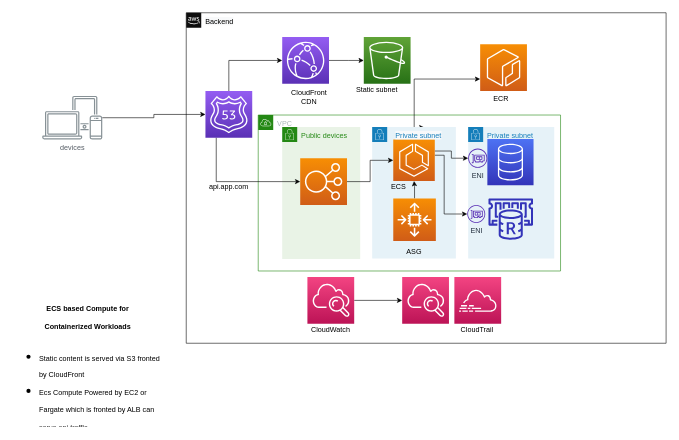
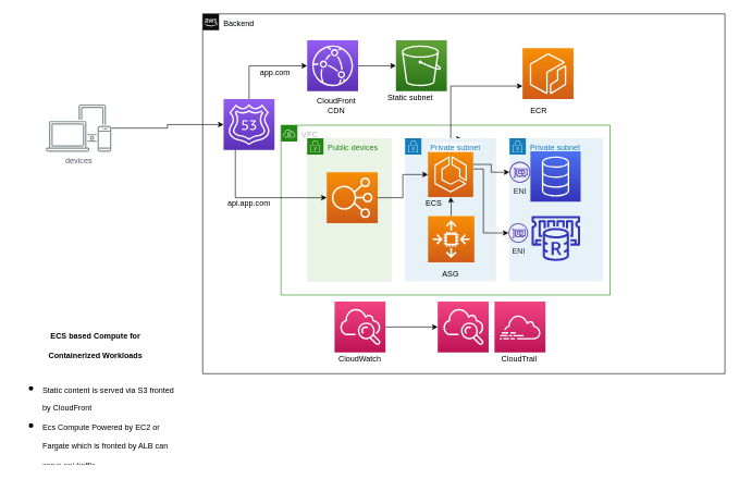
  <mxCell id="0" />
  <mxCell id="1" parent="0" />
  <mxCell id="2" value="" style="edgeStyle=orthogonalEdgeStyle;rounded=0;orthogonalLoop=1;jettySize=auto;html=1;" parent="1" source="36" target="43" edge="1"><mxGeometry relative="1" as="geometry"><mxPoint x="689.8" y="231.75" as="sourcePoint" /><mxPoint x="800" y="131" as="targetPoint" /><Array as="points" /></mxGeometry></mxCell>
  <mxCell id="3" value="" style="points=[[0,0],[0.25,0],[0.5,0],[0.75,0],[1,0],[1,0.25],[1,0.5],[1,0.75],[1,1],[0.75,1],[0.5,1],[0.25,1],[0,1],[0,0.75],[0,0.5],[0,0.25]];outlineConnect=0;gradientColor=none;html=1;whiteSpace=wrap;fontSize=12;fontStyle=0;shape=mxgraph.aws4.group;grIcon=mxgraph.aws4.group_security_group;grStroke=0;strokeColor=#147EBA;fillColor=#E6F2F8;verticalAlign=top;align=left;spacingLeft=30;fontColor=#147EBA;dashed=0;" parent="1" vertex="1"><mxGeometry x="620" y="211" width="139.5" height="219" as="geometry" /></mxCell>
  <mxCell id="4" value="&lt;meta charset=&quot;utf-8&quot;&gt;&lt;span style=&quot;color: rgb(0, 0, 0); font-family: helvetica; font-size: 12px; font-style: normal; font-weight: 400; letter-spacing: normal; text-align: center; text-indent: 0px; text-transform: none; word-spacing: 0px; background-color: rgb(248, 249, 250); display: inline; float: none;&quot;&gt;Backend&lt;/span&gt;" style="points=[[0,0],[0.25,0],[0.5,0],[0.75,0],[1,0],[1,0.25],[1,0.5],[1,0.75],[1,1],[0.75,1],[0.5,1],[0.25,1],[0,1],[0,0.75],[0,0.5],[0,0.25]];outlineConnect=0;gradientColor=none;html=1;whiteSpace=wrap;fontSize=12;fontStyle=0;shape=mxgraph.aws4.group;grIcon=mxgraph.aws4.group_aws_cloud_alt;strokeColor=#0D0D0D;fillColor=none;verticalAlign=top;align=left;spacingLeft=30;fontColor=#232F3E;dashed=0;shadow=0;" parent="1" vertex="1"><mxGeometry x="310" y="20.5" width="800" height="551" as="geometry" /></mxCell>
  <mxCell id="5" value="VPC" style="points=[[0,0],[0.25,0],[0.5,0],[0.75,0],[1,0],[1,0.25],[1,0.5],[1,0.75],[1,1],[0.75,1],[0.5,1],[0.25,1],[0,1],[0,0.75],[0,0.5],[0,0.25]];outlineConnect=0;gradientColor=none;html=1;whiteSpace=wrap;fontSize=12;fontStyle=0;shape=mxgraph.aws4.group;grIcon=mxgraph.aws4.group_vpc;strokeColor=#248814;fillColor=none;verticalAlign=top;align=left;spacingLeft=30;fontColor=#AAB7B8;dashed=0;" parent="1" vertex="1"><mxGeometry x="430" y="191" width="504" height="260" as="geometry" /></mxCell>
  <mxCell id="6" value="Private subnet" style="points=[[0,0],[0.25,0],[0.5,0],[0.75,0],[1,0],[1,0.25],[1,0.5],[1,0.75],[1,1],[0.75,1],[0.5,1],[0.25,1],[0,1],[0,0.75],[0,0.5],[0,0.25]];outlineConnect=0;gradientColor=none;html=1;whiteSpace=wrap;fontSize=12;fontStyle=0;shape=mxgraph.aws4.group;grIcon=mxgraph.aws4.group_security_group;grStroke=0;strokeColor=#147EBA;fillColor=#E6F2F8;verticalAlign=top;align=left;spacingLeft=30;fontColor=#147EBA;dashed=0;" parent="1" vertex="1"><mxGeometry x="780" y="211" width="143.5" height="219" as="geometry" /></mxCell>
  <mxCell id="7" style="edgeStyle=orthogonalEdgeStyle;rounded=0;orthogonalLoop=1;jettySize=auto;html=1;" parent="1" source="8" target="28" edge="1"><mxGeometry relative="1" as="geometry" /></mxCell>
  <mxCell id="8" value="devices" style="outlineConnect=0;gradientColor=none;fontColor=#545B64;strokeColor=none;fillColor=#879196;dashed=0;verticalLabelPosition=bottom;verticalAlign=top;align=center;html=1;fontSize=12;fontStyle=0;aspect=fixed;shape=mxgraph.aws4.illustration_devices;pointerEvents=1" parent="1" vertex="1"><mxGeometry x="70" y="159" width="100" height="73" as="geometry" /></mxCell>
  <mxCell id="9" value="" style="outlineConnect=0;fontColor=#232F3E;gradientColor=#4D72F3;gradientDirection=north;fillColor=#3334B9;strokeColor=#ffffff;dashed=0;verticalLabelPosition=bottom;verticalAlign=top;align=center;html=1;fontSize=12;fontStyle=0;aspect=fixed;shape=mxgraph.aws4.resourceIcon;resIcon=mxgraph.aws4.database;" parent="1" vertex="1"><mxGeometry x="812" y="231" width="77" height="77" as="geometry" /></mxCell>
  <mxCell id="10" value="" style="outlineConnect=0;fontColor=#232F3E;gradientColor=none;fillColor=#3334B9;strokeColor=none;dashed=0;verticalLabelPosition=bottom;verticalAlign=top;align=center;html=1;fontSize=12;fontStyle=0;aspect=fixed;pointerEvents=1;shape=mxgraph.aws4.elasticache_for_redis;" parent="1" vertex="1"><mxGeometry x="812" y="330" width="78" height="69" as="geometry" /></mxCell>
  <mxCell id="11" value="" style="edgeStyle=orthogonalEdgeStyle;rounded=0;orthogonalLoop=1;jettySize=auto;html=1;" parent="1" source="12" target="13" edge="1"><mxGeometry relative="1" as="geometry" /></mxCell>
  <mxCell id="12" value="" style="outlineConnect=0;fontColor=#232F3E;gradientColor=#F34482;gradientDirection=north;fillColor=#BC1356;strokeColor=#ffffff;dashed=0;verticalLabelPosition=bottom;verticalAlign=top;align=center;html=1;fontSize=12;fontStyle=0;aspect=fixed;shape=mxgraph.aws4.resourceIcon;resIcon=mxgraph.aws4.cloudwatch;" parent="1" vertex="1"><mxGeometry x="512" y="461" width="78" height="78" as="geometry" /></mxCell>
  <mxCell id="13" value="" style="outlineConnect=0;fontColor=#232F3E;gradientColor=#F34482;gradientDirection=north;fillColor=#BC1356;strokeColor=#ffffff;dashed=0;verticalLabelPosition=bottom;verticalAlign=top;align=center;html=1;fontSize=12;fontStyle=0;aspect=fixed;shape=mxgraph.aws4.resourceIcon;resIcon=mxgraph.aws4.cloudwatch;" parent="1" vertex="1"><mxGeometry x="670" y="461" width="78" height="78" as="geometry" /></mxCell>
  <mxCell id="14" value="" style="outlineConnect=0;fontColor=#232F3E;gradientColor=#F34482;gradientDirection=north;fillColor=#BC1356;strokeColor=#ffffff;dashed=0;verticalLabelPosition=bottom;verticalAlign=top;align=center;html=1;fontSize=12;fontStyle=0;aspect=fixed;shape=mxgraph.aws4.resourceIcon;resIcon=mxgraph.aws4.cloudtrail;" parent="1" vertex="1"><mxGeometry x="757" y="461" width="78" height="78" as="geometry" /></mxCell>
  <mxCell id="15" value="" style="edgeStyle=elbowEdgeStyle;rounded=0;orthogonalLoop=1;jettySize=auto;elbow=vertical;html=1;strokeColor=#000000;" parent="1" source="16" target="19" edge="1"><mxGeometry relative="1" as="geometry"><mxPoint x="586" y="121" as="targetPoint" /><Array as="points"><mxPoint x="580" y="100" /><mxPoint x="560" y="112" /></Array></mxGeometry></mxCell>
  <mxCell id="16" value="" style="outlineConnect=0;fontColor=#232F3E;gradientColor=#945DF2;gradientDirection=north;fillColor=#5A30B5;strokeColor=#ffffff;dashed=0;verticalLabelPosition=bottom;verticalAlign=top;align=center;html=1;fontSize=12;fontStyle=0;aspect=fixed;shape=mxgraph.aws4.resourceIcon;resIcon=mxgraph.aws4.cloudfront;" parent="1" vertex="1"><mxGeometry x="470" y="61" width="78" height="78" as="geometry" /></mxCell>
  <mxCell id="17" value="ENI" style="outlineConnect=0;fontColor=#232F3E;gradientColor=none;fillColor=#5A30B5;strokeColor=none;dashed=0;verticalLabelPosition=bottom;verticalAlign=top;align=center;html=1;fontSize=12;fontStyle=0;aspect=fixed;pointerEvents=1;shape=mxgraph.aws4.elastic_network_interface;" parent="1" vertex="1"><mxGeometry x="780" y="247" width="32" height="32" as="geometry" /></mxCell>
  <mxCell id="18" value="ENI" style="outlineConnect=0;fontColor=#232F3E;gradientColor=none;fillColor=#5A30B5;strokeColor=none;dashed=0;verticalLabelPosition=bottom;verticalAlign=top;align=center;html=1;fontSize=12;fontStyle=0;aspect=fixed;pointerEvents=1;shape=mxgraph.aws4.elastic_network_interface;" parent="1" vertex="1"><mxGeometry x="778.5" y="341" width="30" height="30" as="geometry" /></mxCell>
  <mxCell id="19" value="" style="outlineConnect=0;fontColor=#232F3E;gradientColor=#60A337;gradientDirection=north;fillColor=#277116;strokeColor=#ffffff;dashed=0;verticalLabelPosition=bottom;verticalAlign=top;align=center;html=1;fontSize=12;fontStyle=0;aspect=fixed;shape=mxgraph.aws4.resourceIcon;resIcon=mxgraph.aws4.s3;shadow=0;" parent="1" vertex="1"><mxGeometry x="606" y="61" width="78" height="78" as="geometry" /></mxCell>
  <mxCell id="20" value="Static subnet" style="text;html=1;strokeColor=none;fillColor=none;align=center;verticalAlign=middle;whiteSpace=wrap;rounded=0;shadow=0;" parent="1" vertex="1"><mxGeometry x="590" y="139" width="76" height="20" as="geometry" /></mxCell>
  <mxCell id="21" value="CloudFront CDN" style="text;html=1;strokeColor=none;fillColor=none;align=center;verticalAlign=middle;whiteSpace=wrap;rounded=0;shadow=0;" parent="1" vertex="1"><mxGeometry x="470" y="151" width="90" height="20" as="geometry" /></mxCell>
  <mxCell id="22" value="api.app.com" style="text;html=1;strokeColor=none;fillColor=none;align=center;verticalAlign=middle;whiteSpace=wrap;rounded=0;shadow=0;" parent="1" vertex="1"><mxGeometry x="361" y="301" width="40" height="20" as="geometry" /></mxCell>
+ <mxCell id="23" value="app.com" style="text;html=1;strokeColor=none;fillColor=none;align=center;verticalAlign=middle;whiteSpace=wrap;rounded=0;shadow=0;" parent="1" vertex="1"><mxGeometry x="401" y="101" width="40" height="20" as="geometry" /></mxCell>
  <mxCell id="24" value="&lt;h1&gt;&lt;div style=&quot;text-align: center&quot;&gt;&lt;span&gt;&lt;span style=&quot;font-size: 12px&quot;&gt;ECS based Compute for &lt;/span&gt;&lt;span style=&quot;font-size: 12px&quot;&gt;Containerized&lt;/span&gt;&lt;span style=&quot;font-size: 12px&quot;&gt;&amp;nbsp;Workloads&lt;/span&gt;&lt;/span&gt;&lt;/div&gt;&lt;ul&gt;&lt;li&gt;&lt;span style=&quot;font-size: 12px ; font-weight: 400 ; text-align: left&quot;&gt;Static content is served via S3 fronted by CloudFront&lt;/span&gt;&lt;/li&gt;&lt;li&gt;&lt;span style=&quot;font-size: 12px ; font-weight: 400&quot;&gt;Ecs Compute Powered by EC2 or Fargate which is fronted by ALB can serve api traffic&lt;/span&gt;&lt;/li&gt;&lt;/ul&gt;&lt;/h1&gt;&lt;h1&gt;&lt;br style=&quot;font-size: 12px ; font-weight: 400 ; text-align: center&quot;&gt;&lt;br style=&quot;font-size: 12px ; font-weight: 400 ; text-align: center&quot;&gt;&lt;/h1&gt;" style="text;html=1;strokeColor=none;fillColor=none;spacing=5;spacingTop=-20;whiteSpace=wrap;overflow=hidden;rounded=0;shadow=0;" parent="1" vertex="1"><mxGeometry x="20" y="491" width="250" height="220" as="geometry" /></mxCell>
  <mxCell id="25" value="CloudWatch" style="text;html=1;strokeColor=none;fillColor=none;align=center;verticalAlign=middle;whiteSpace=wrap;rounded=0;" parent="1" vertex="1"><mxGeometry x="531" y="539" width="40" height="20" as="geometry" /></mxCell>
  <mxCell id="26" value="CloudTrail" style="text;html=1;strokeColor=none;fillColor=none;align=center;verticalAlign=middle;whiteSpace=wrap;rounded=0;" parent="1" vertex="1"><mxGeometry x="775" y="539" width="40" height="20" as="geometry" /></mxCell>
  <mxCell id="27" style="edgeStyle=orthogonalEdgeStyle;rounded=0;orthogonalLoop=1;jettySize=auto;html=1;" parent="1" source="28" target="16" edge="1"><mxGeometry relative="1" as="geometry"><Array as="points"><mxPoint x="381" y="100" /></Array></mxGeometry></mxCell>
  <mxCell id="28" value="" style="outlineConnect=0;fontColor=#232F3E;gradientColor=#945DF2;gradientDirection=north;fillColor=#5A30B5;strokeColor=#ffffff;dashed=0;verticalLabelPosition=bottom;verticalAlign=top;align=center;html=1;fontSize=12;fontStyle=0;aspect=fixed;shape=mxgraph.aws4.resourceIcon;resIcon=mxgraph.aws4.route_53;" parent="1" vertex="1"><mxGeometry x="342" y="151" width="78" height="78" as="geometry" /></mxCell>
  <mxCell id="29" value="Public devices" style="points=[[0,0],[0.25,0],[0.5,0],[0.75,0],[1,0],[1,0.25],[1,0.5],[1,0.75],[1,1],[0.75,1],[0.5,1],[0.25,1],[0,1],[0,0.75],[0,0.5],[0,0.25]];outlineConnect=0;gradientColor=none;html=1;whiteSpace=wrap;fontSize=12;fontStyle=0;shape=mxgraph.aws4.group;grIcon=mxgraph.aws4.group_security_group;grStroke=0;strokeColor=#248814;fillColor=#E9F3E6;verticalAlign=top;align=left;spacingLeft=30;fontColor=#248814;dashed=0;" parent="1" vertex="1"><mxGeometry x="470" y="211" width="130" height="220" as="geometry" /></mxCell>
  <mxCell id="30" value="" style="outlineConnect=0;fontColor=#232F3E;gradientColor=#F78E04;gradientDirection=north;fillColor=#D05C17;strokeColor=#ffffff;dashed=0;verticalLabelPosition=bottom;verticalAlign=top;align=center;html=1;fontSize=12;fontStyle=0;aspect=fixed;shape=mxgraph.aws4.resourceIcon;resIcon=mxgraph.aws4.ecr;" parent="1" vertex="1"><mxGeometry x="800" y="73" width="78" height="78" as="geometry" /></mxCell>
  <mxCell id="31" style="edgeStyle=orthogonalEdgeStyle;rounded=0;orthogonalLoop=1;jettySize=auto;html=1;" parent="1" source="32" target="36" edge="1"><mxGeometry relative="1" as="geometry" /></mxCell>
  <mxCell id="32" value="" style="outlineConnect=0;fontColor=#232F3E;gradientColor=#F78E04;gradientDirection=north;fillColor=#D05C17;strokeColor=#ffffff;dashed=0;verticalLabelPosition=bottom;verticalAlign=top;align=center;html=1;fontSize=12;fontStyle=0;aspect=fixed;shape=mxgraph.aws4.resourceIcon;resIcon=mxgraph.aws4.elastic_load_balancing;" parent="1" vertex="1"><mxGeometry x="500" y="263" width="78" height="78" as="geometry" /></mxCell>
  <mxCell id="33" style="edgeStyle=orthogonalEdgeStyle;rounded=0;orthogonalLoop=1;jettySize=auto;html=1;" parent="1" source="36" target="18" edge="1"><mxGeometry relative="1" as="geometry"><Array as="points"><mxPoint x="740" y="258" /><mxPoint x="740" y="356" /></Array></mxGeometry></mxCell>
  <mxCell id="34" style="edgeStyle=orthogonalEdgeStyle;rounded=0;orthogonalLoop=1;jettySize=auto;html=1;" parent="1" source="36" target="17" edge="1"><mxGeometry relative="1" as="geometry"><Array as="points"><mxPoint x="752" y="251" /><mxPoint x="752" y="263" /></Array></mxGeometry></mxCell>
  <mxCell id="35" value="" style="edgeStyle=orthogonalEdgeStyle;rounded=0;orthogonalLoop=1;jettySize=auto;html=1;" parent="1" source="43" target="30" edge="1"><mxGeometry relative="1" as="geometry"><mxPoint x="689.745" y="151.75" as="targetPoint" /><Array as="points"><mxPoint x="690" y="131" /></Array></mxGeometry></mxCell>
  <mxCell id="36" value="" style="outlineConnect=0;fontColor=#232F3E;gradientColor=#F78E04;gradientDirection=north;fillColor=#D05C17;strokeColor=#ffffff;dashed=0;verticalLabelPosition=bottom;verticalAlign=top;align=center;html=1;fontSize=12;fontStyle=0;aspect=fixed;shape=mxgraph.aws4.resourceIcon;resIcon=mxgraph.aws4.ecs;" parent="1" vertex="1"><mxGeometry x="655.12" y="231.75" width="69.25" height="69.25" as="geometry" /></mxCell>
  <mxCell id="37" value="" style="edgeStyle=orthogonalEdgeStyle;rounded=0;orthogonalLoop=1;jettySize=auto;html=1;" parent="1" source="38" target="36" edge="1"><mxGeometry relative="1" as="geometry" /></mxCell>
  <mxCell id="38" value="" style="outlineConnect=0;fontColor=#232F3E;gradientColor=#F78E04;gradientDirection=north;fillColor=#D05C17;strokeColor=#ffffff;dashed=0;verticalLabelPosition=bottom;verticalAlign=top;align=center;html=1;fontSize=12;fontStyle=0;aspect=fixed;shape=mxgraph.aws4.resourceIcon;resIcon=mxgraph.aws4.auto_scaling2;" parent="1" vertex="1"><mxGeometry x="655.13" y="330" width="71" height="71" as="geometry" /></mxCell>
  <mxCell id="39" style="edgeStyle=orthogonalEdgeStyle;rounded=0;orthogonalLoop=1;jettySize=auto;html=1;" parent="1" source="28" target="32" edge="1"><mxGeometry relative="1" as="geometry"><Array as="points"><mxPoint x="360" y="302" /></Array></mxGeometry></mxCell>
- <mxCell id="40" value="ECR" style="text;html=1;strokeColor=none;fillColor=none;align=center;verticalAlign=middle;whiteSpace=wrap;rounded=0;" parent="1" vertex="1"><mxGeometry x="815" y="154" width="40" height="20" as="geometry" /></mxCell>
+ <mxCell id="40" value="ECR" style="text;html=1;strokeColor=none;fillColor=none;align=center;verticalAlign=middle;whiteSpace=wrap;rounded=0;" parent="1" vertex="1"><mxGeometry x="805" y="159" width="40" height="20" as="geometry" /></mxCell>
  <mxCell id="41" value="ECS" style="text;html=1;strokeColor=none;fillColor=none;align=center;verticalAlign=middle;whiteSpace=wrap;rounded=0;" parent="1" vertex="1"><mxGeometry x="644" y="301" width="40" height="20" as="geometry" /></mxCell>
  <mxCell id="42" value="ASG" style="text;html=1;strokeColor=none;fillColor=none;align=center;verticalAlign=middle;whiteSpace=wrap;rounded=0;" parent="1" vertex="1"><mxGeometry x="669.75" y="410" width="40" height="20" as="geometry" /></mxCell>
  <mxCell id="43" value="&lt;meta charset=&quot;utf-8&quot;&gt;&lt;span style=&quot;color: rgb(20, 126, 186); font-family: helvetica; font-size: 12px; font-style: normal; font-weight: 400; letter-spacing: normal; text-align: left; text-indent: 0px; text-transform: none; word-spacing: 0px; background-color: rgb(248, 249, 250); display: inline; float: none;&quot;&gt;Private subnet&lt;/span&gt;" style="text;whiteSpace=wrap;html=1;" parent="1" vertex="1"><mxGeometry x="657" y="211" width="100" height="30" as="geometry" /></mxCell>
